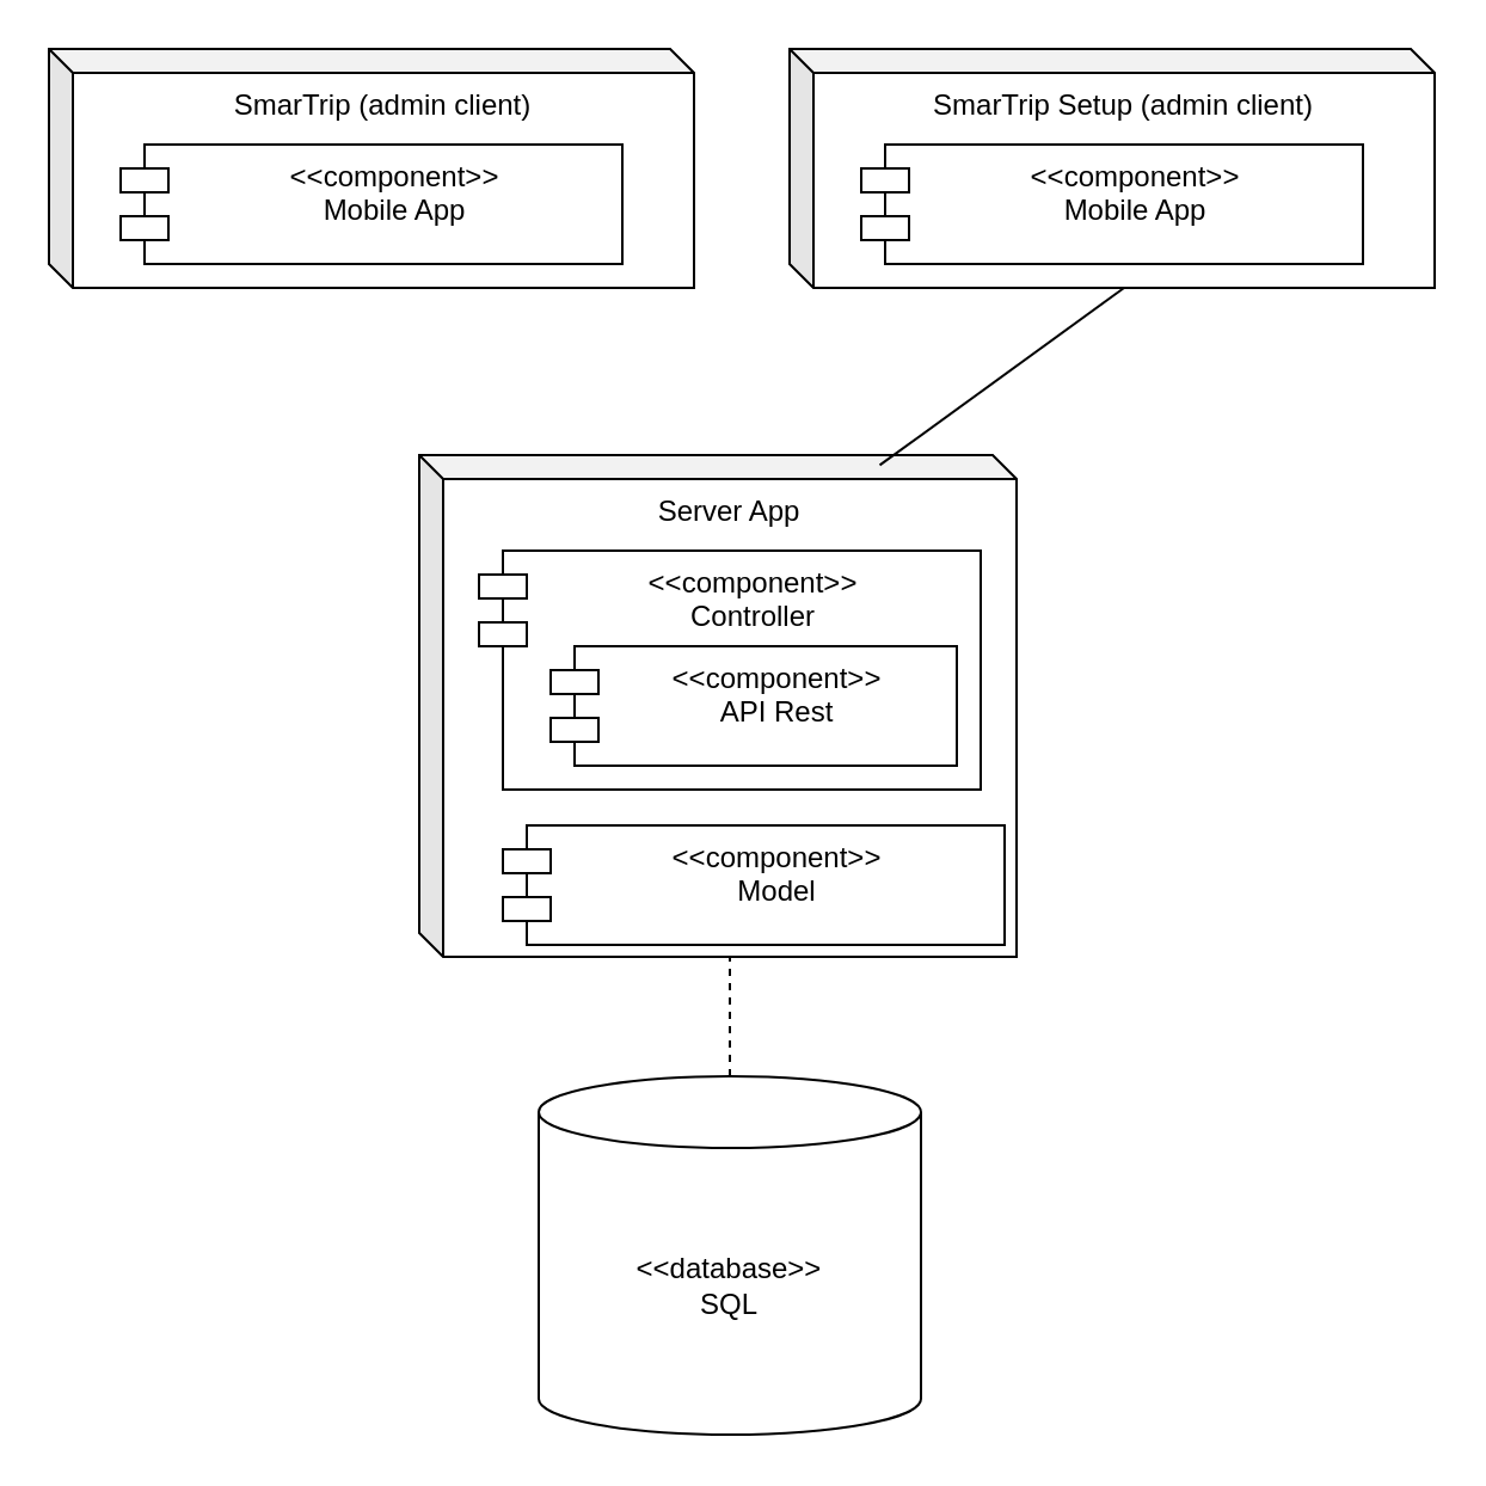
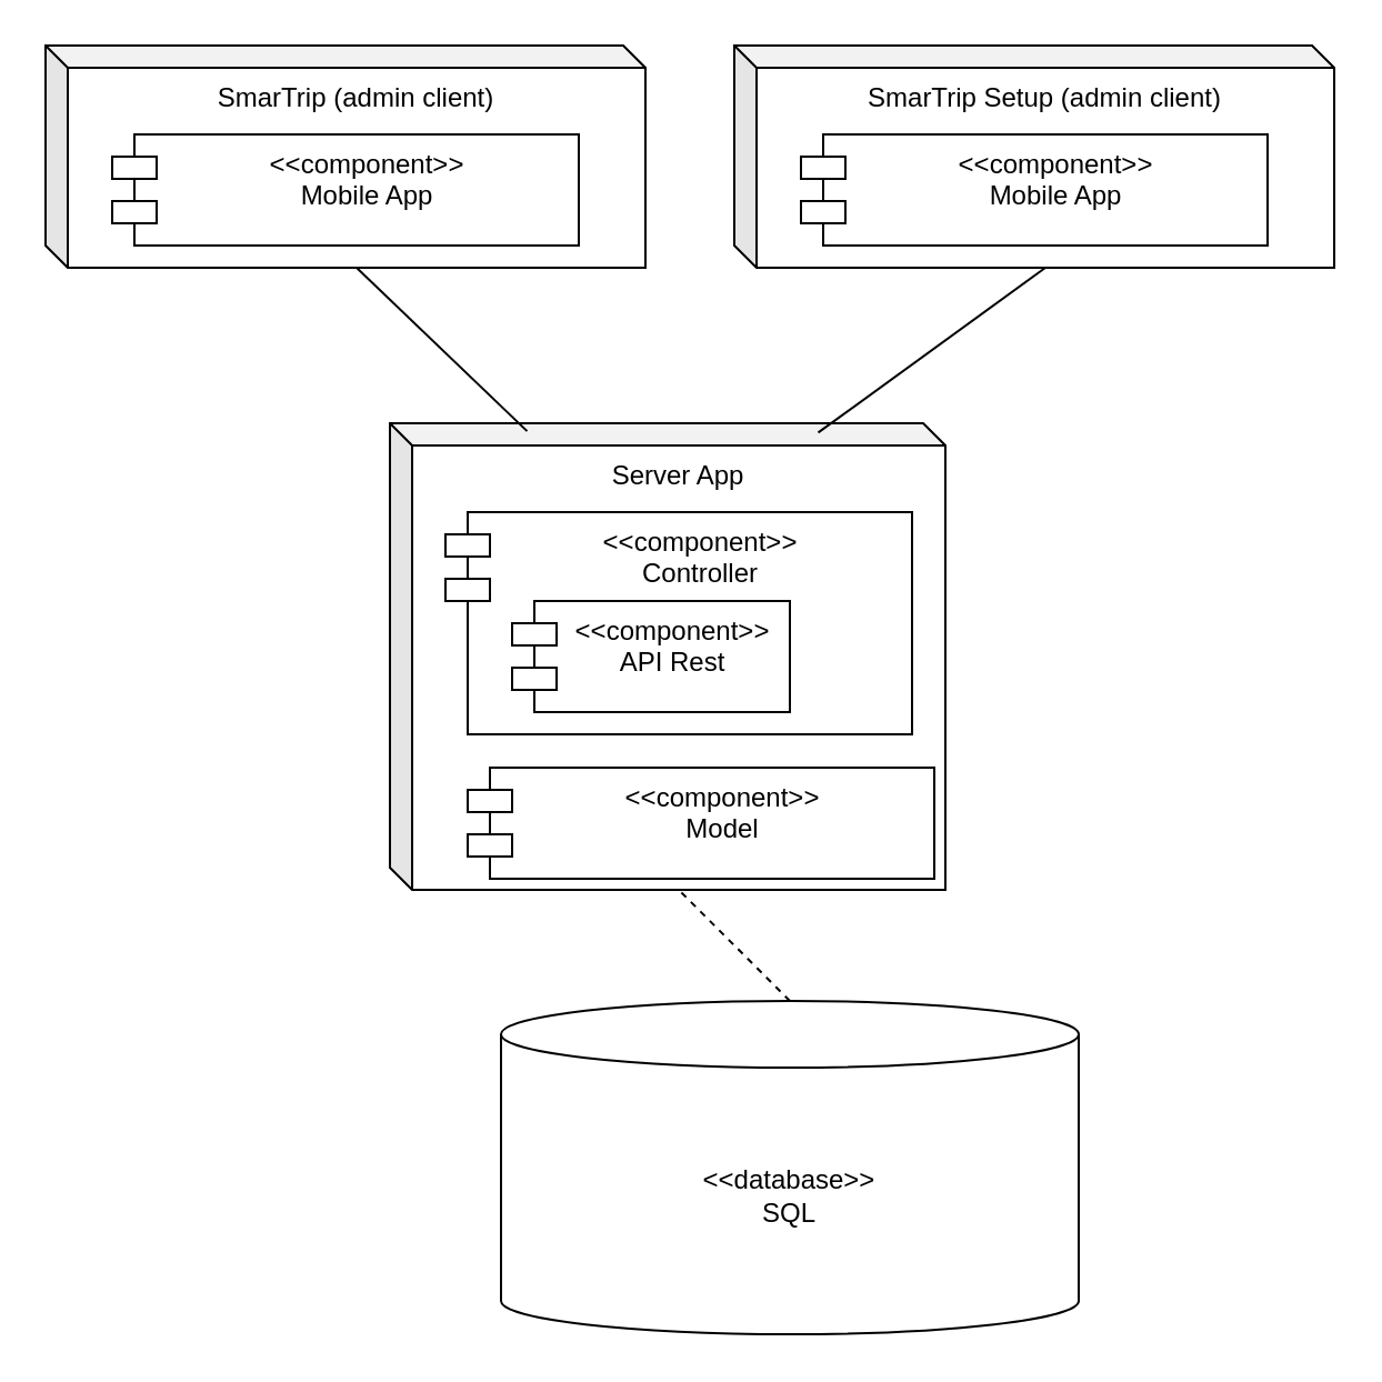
  <mxCell id="0" />
  <mxCell id="1" parent="0" />
  <mxCell id="2" value="SmarTrip (admin client)" style="shape=cube;whiteSpace=wrap;html=1;boundedLbl=1;backgroundOutline=1;darkOpacity=0.05;darkOpacity2=0.1;size=10;verticalAlign=top;" parent="1" vertex="1"><mxGeometry x="20" y="20" width="270" height="100" as="geometry" /></mxCell>
  <mxCell id="3" value="SmarTrip Setup (admin client)" style="shape=cube;whiteSpace=wrap;html=1;boundedLbl=1;backgroundOutline=1;darkOpacity=0.05;darkOpacity2=0.1;size=10;verticalAlign=top;" parent="1" vertex="1"><mxGeometry x="330" y="20" width="270" height="100" as="geometry" /></mxCell>
  <mxCell id="4" value="Server App" style="shape=cube;whiteSpace=wrap;html=1;boundedLbl=1;backgroundOutline=1;darkOpacity=0.05;darkOpacity2=0.1;size=10;verticalAlign=top;" parent="1" vertex="1"><mxGeometry x="175" y="190" width="250" height="210" as="geometry" /></mxCell>
+ <mxCell id="5" value="" style="endArrow=none;html=1;rounded=0;entryX=0;entryY=0;entryDx=140;entryDy=100;entryPerimeter=0;exitX=0.247;exitY=0.017;exitDx=0;exitDy=0;exitPerimeter=0;" parent="1" source="4" target="2" edge="1"><mxGeometry width="50" height="50" relative="1" as="geometry"><mxPoint x="390" y="290" as="sourcePoint" /><mxPoint x="440" y="240" as="targetPoint" /></mxGeometry></mxCell>
  <mxCell id="6" value="" style="endArrow=none;html=1;rounded=0;exitX=0.771;exitY=0.02;exitDx=0;exitDy=0;exitPerimeter=0;entryX=0;entryY=0;entryDx=140;entryDy=100;entryPerimeter=0;" parent="1" source="4" target="3" edge="1"><mxGeometry width="50" height="50" relative="1" as="geometry"><mxPoint x="390" y="290" as="sourcePoint" /><mxPoint x="440" y="240" as="targetPoint" /></mxGeometry></mxCell>
- <mxCell id="7" value="&amp;lt;&amp;lt;database&amp;gt;&amp;gt;&lt;div&gt;SQL&lt;/div&gt;" style="shape=cylinder3;whiteSpace=wrap;html=1;boundedLbl=1;backgroundOutline=1;size=15;" parent="1" vertex="1"><mxGeometry x="225" y="450" width="160" height="150" as="geometry" /></mxCell>
+ <mxCell id="7" value="&amp;lt;&amp;lt;database&amp;gt;&amp;gt;&lt;div&gt;SQL&lt;/div&gt;" style="shape=cylinder3;whiteSpace=wrap;html=1;boundedLbl=1;backgroundOutline=1;size=15;" parent="1" vertex="1"><mxGeometry x="225" y="450" width="260" height="150" as="geometry" /></mxCell>
  <mxCell id="8" value="&amp;lt;&amp;lt;component&amp;gt;&amp;gt;&lt;div&gt;Mobile App&lt;/div&gt;" style="shape=module;align=left;spacingLeft=20;align=center;verticalAlign=top;whiteSpace=wrap;html=1;" parent="1" vertex="1"><mxGeometry x="50" y="60" width="210" height="50" as="geometry" /></mxCell>
  <mxCell id="9" value="&amp;lt;&amp;lt;component&amp;gt;&amp;gt;&lt;div&gt;Mobile App&lt;/div&gt;" style="shape=module;align=left;spacingLeft=20;align=center;verticalAlign=top;whiteSpace=wrap;html=1;" parent="1" vertex="1"><mxGeometry x="360" y="60" width="210" height="50" as="geometry" /></mxCell>
  <mxCell id="10" value="&amp;lt;&amp;lt;component&amp;gt;&amp;gt;&lt;div&gt;Controller&lt;/div&gt;" style="shape=module;align=left;spacingLeft=20;align=center;verticalAlign=top;whiteSpace=wrap;html=1;" parent="1" vertex="1"><mxGeometry x="200" y="230" width="210" height="100" as="geometry" /></mxCell>
  <mxCell id="11" value="&amp;lt;&amp;lt;component&amp;gt;&amp;gt;&lt;div&gt;Model&lt;/div&gt;" style="shape=module;align=left;spacingLeft=20;align=center;verticalAlign=top;whiteSpace=wrap;html=1;" parent="1" vertex="1"><mxGeometry x="210" y="345" width="210" height="50" as="geometry" /></mxCell>
  <mxCell id="12" value="" style="endArrow=none;html=1;rounded=0;exitX=0.5;exitY=0;exitDx=0;exitDy=0;exitPerimeter=0;entryX=0;entryY=0;entryDx=130;entryDy=210;entryPerimeter=0;dashed=1;" parent="1" source="7" target="4" edge="1"><mxGeometry width="50" height="50" relative="1" as="geometry"><mxPoint x="370" y="440" as="sourcePoint" /><mxPoint x="310" y="420" as="targetPoint" /></mxGeometry></mxCell>
- <mxCell id="13" value="&amp;lt;&amp;lt;component&amp;gt;&amp;gt;&lt;div&gt;API Rest&lt;/div&gt;" style="shape=module;align=left;spacingLeft=20;align=center;verticalAlign=top;whiteSpace=wrap;html=1;" vertex="1" parent="1"><mxGeometry x="230" y="270" width="170" height="50" as="geometry" /></mxCell>
+ <mxCell id="13" value="&amp;lt;&amp;lt;component&amp;gt;&amp;gt;&lt;div&gt;API Rest&lt;/div&gt;" style="shape=module;align=left;spacingLeft=20;align=center;verticalAlign=top;whiteSpace=wrap;html=1;" vertex="1" parent="1"><mxGeometry x="230" y="270" width="125" height="50" as="geometry" /></mxCell>
